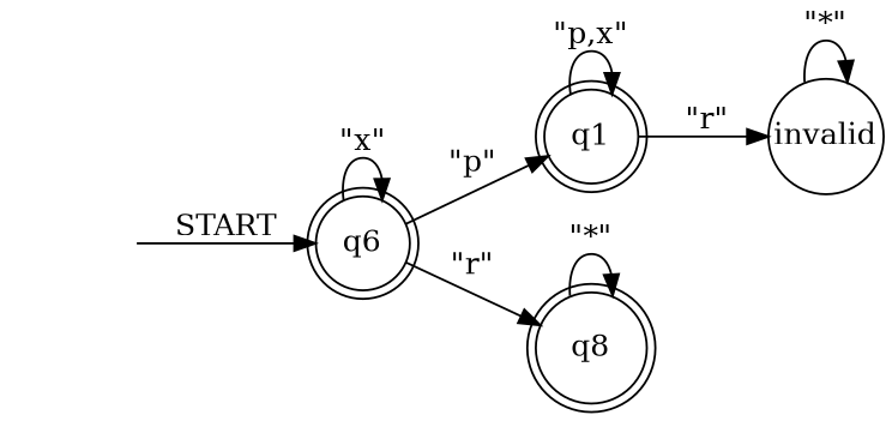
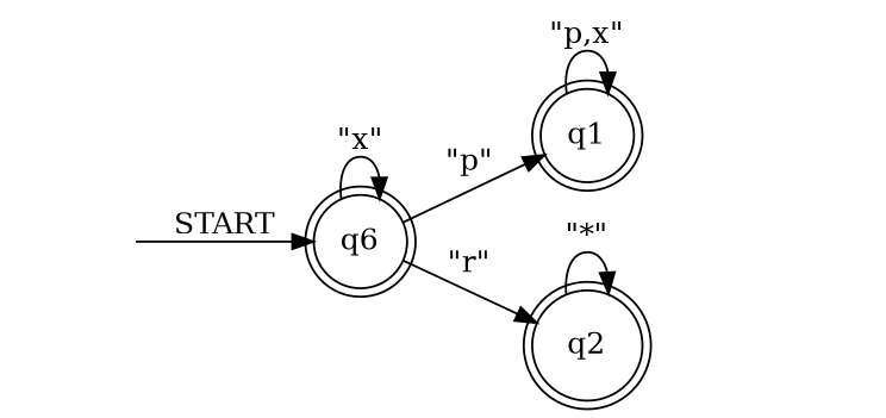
  digraph {
    rankdir=LR
    node [margin=0 shape=doublecircle]
    n1 [label=q6]
    q1
-   q2 [label=q8]
-   invalid [shape=circle]
+   q2
    start0 [shape=none style=invis margin=""]
    n1 -> n1 [label="\"x\""]
    n1 -> q1 [label="\"p\""]
    n1 -> q2 [label="\"r\""]
    q1 -> q1 [label="\"p,x\""]
-   q1 -> invalid [label="\"r\""]
    q2 -> q2 [label="\"*\""]
-   invalid -> invalid [label="\"*\""]
    start0 -> n1 [label=START]
  }
